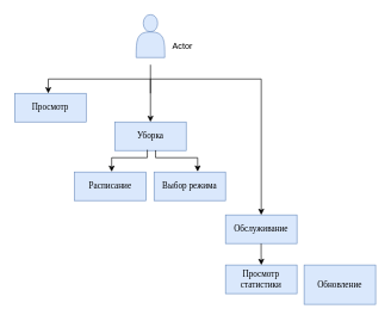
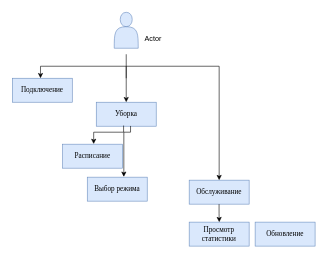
  <mxCell id="0" />
  <mxCell id="1" parent="0" />
  <mxCell id="2" value="" style="edgeStyle=orthogonalEdgeStyle;rounded=0;orthogonalLoop=1;jettySize=auto;html=1;fontFamily=Times New Roman;" parent="1" edge="1"><mxGeometry relative="1" as="geometry"><mxPoint x="210" y="90" as="sourcePoint" /><mxPoint x="210" y="170" as="targetPoint" /><Array as="points" /></mxGeometry></mxCell>
- <mxCell id="3" value="Просмотр" style="whiteSpace=wrap;html=1;align=center;fontFamily=Times New Roman;strokeColor=#6c8ebf;labelBackgroundColor=none;labelBorderColor=none;fillColor=#dae8fc;" parent="1" vertex="1"><mxGeometry x="20" y="130" width="100" height="40" as="geometry" /></mxCell>
+ <mxCell id="3" value="Подключение" style="whiteSpace=wrap;html=1;align=center;fontFamily=Times New Roman;strokeColor=#6c8ebf;labelBackgroundColor=none;labelBorderColor=none;fillColor=#dae8fc;" parent="1" vertex="1"><mxGeometry x="20" y="130" width="100" height="40" as="geometry" /></mxCell>
  <mxCell id="4" value="Обслуживание" style="whiteSpace=wrap;html=1;align=center;fontFamily=Times New Roman;strokeColor=#6c8ebf;fillColor=#dae8fc;" parent="1" vertex="1"><mxGeometry x="315" y="300" width="100" height="40" as="geometry" /></mxCell>
  <mxCell id="5" value="Уборка" style="whiteSpace=wrap;html=1;align=center;fontFamily=Times New Roman;strokeColor=#6c8ebf;fillColor=#dae8fc;" parent="1" vertex="1"><mxGeometry x="160" y="170" width="100" height="40" as="geometry" /></mxCell>
  <mxCell id="6" value="Расписание" style="whiteSpace=wrap;html=1;align=center;fontFamily=Times New Roman;strokeColor=#6c8ebf;fillColor=#dae8fc;" parent="1" vertex="1"><mxGeometry x="104" y="240" width="100" height="40" as="geometry" /></mxCell>
- <mxCell id="7" value="Выбор режима" style="whiteSpace=wrap;html=1;align=center;fontFamily=Times New Roman;strokeColor=#6c8ebf;fillColor=#dae8fc;" parent="1" vertex="1"><mxGeometry x="215" y="240" width="100" height="40" as="geometry" /></mxCell>
+ <mxCell id="7" value="Выбор режима" style="whiteSpace=wrap;html=1;align=center;fontFamily=Times New Roman;strokeColor=#6c8ebf;fillColor=#dae8fc;" parent="1" vertex="1"><mxGeometry x="145" y="295" width="100" height="40" as="geometry" /></mxCell>
  <mxCell id="8" value="" style="edgeStyle=elbowEdgeStyle;elbow=vertical;endArrow=classic;html=1;rounded=0;fontFamily=Times New Roman;" parent="1" edge="1"><mxGeometry width="50" height="50" relative="1" as="geometry"><mxPoint x="210" y="130" as="sourcePoint" /><mxPoint x="67" y="130" as="targetPoint" /><Array as="points"><mxPoint x="150" y="110" /></Array></mxGeometry></mxCell>
  <mxCell id="9" value="" style="edgeStyle=elbowEdgeStyle;elbow=vertical;endArrow=classic;html=1;rounded=0;fontFamily=Times New Roman;entryX=0.5;entryY=0;entryDx=0;entryDy=0;" parent="1" target="4" edge="1"><mxGeometry width="50" height="50" relative="1" as="geometry"><mxPoint x="210" y="110" as="sourcePoint" /><mxPoint x="230" y="190" as="targetPoint" /><Array as="points"><mxPoint x="290" y="110" /></Array></mxGeometry></mxCell>
  <mxCell id="10" value="" style="shape=actor;whiteSpace=wrap;html=1;fontFamily=Times New Roman;strokeColor=#6c8ebf;fillColor=#dae8fc;" parent="1" vertex="1"><mxGeometry x="190" y="20" width="40" height="60" as="geometry" /></mxCell>
  <mxCell id="11" value="" style="edgeStyle=elbowEdgeStyle;elbow=vertical;endArrow=classic;html=1;rounded=0;fontFamily=Times New Roman;exitX=0.456;exitY=0.973;exitDx=0;exitDy=0;exitPerimeter=0;entryX=0.517;entryY=-0.009;entryDx=0;entryDy=0;entryPerimeter=0;" parent="1" source="5" target="6" edge="1"><mxGeometry width="50" height="50" relative="1" as="geometry"><mxPoint x="100" y="260" as="sourcePoint" /><mxPoint x="150" y="210" as="targetPoint" /><Array as="points"><mxPoint x="170" y="220" /><mxPoint x="180" y="230" /></Array></mxGeometry></mxCell>
  <mxCell id="12" value="" style="edgeStyle=elbowEdgeStyle;elbow=vertical;endArrow=classic;html=1;rounded=0;fontFamily=Times New Roman;entryX=0.61;entryY=-0.015;entryDx=0;entryDy=0;entryPerimeter=0;exitX=0.572;exitY=0.99;exitDx=0;exitDy=0;exitPerimeter=0;" parent="1" source="5" target="7" edge="1"><mxGeometry width="50" height="50" relative="1" as="geometry"><mxPoint x="212" y="210" as="sourcePoint" /><mxPoint x="220" y="230" as="targetPoint" /><Array as="points"><mxPoint x="250" y="220" /><mxPoint x="250" y="220" /></Array></mxGeometry></mxCell>
  <mxCell id="13" value="Просмотр статистики" style="whiteSpace=wrap;html=1;align=center;fontFamily=Times New Roman;strokeColor=#6c8ebf;fillColor=#dae8fc;" parent="1" vertex="1"><mxGeometry x="315" y="370" width="100" height="40" as="geometry" /></mxCell>
- <mxCell id="14" value="Обновление" style="whiteSpace=wrap;html=1;align=center;fontFamily=Times New Roman;strokeColor=#6c8ebf;fillColor=#dae8fc;" parent="1" vertex="1"><mxGeometry x="425" y="370" width="100" height="55" as="geometry" /></mxCell>
+ <mxCell id="14" value="Обновление" style="whiteSpace=wrap;html=1;align=center;fontFamily=Times New Roman;strokeColor=#6c8ebf;fillColor=#dae8fc;" parent="1" vertex="1"><mxGeometry x="425" y="370" width="100" height="40" as="geometry" /></mxCell>
  <mxCell id="15" value="" style="edgeStyle=elbowEdgeStyle;elbow=vertical;endArrow=classic;html=1;rounded=0;fontFamily=Times New Roman;exitX=0.457;exitY=1;exitDx=0;exitDy=0;exitPerimeter=0;entryX=0.46;entryY=0;entryDx=0;entryDy=0;entryPerimeter=0;" parent="1" edge="1"><mxGeometry width="50" height="50" relative="1" as="geometry"><mxPoint x="364.85" y="340" as="sourcePoint" /><mxPoint x="365.15" y="370" as="targetPoint" /><Array as="points"><mxPoint x="360" y="355" /></Array></mxGeometry></mxCell>
  <mxCell id="16" value="Actor" style="text;html=1;strokeColor=none;fillColor=none;align=center;verticalAlign=middle;whiteSpace=wrap;rounded=0;" vertex="1" parent="1"><mxGeometry x="225" y="50" width="60" height="30" as="geometry" /></mxCell>
